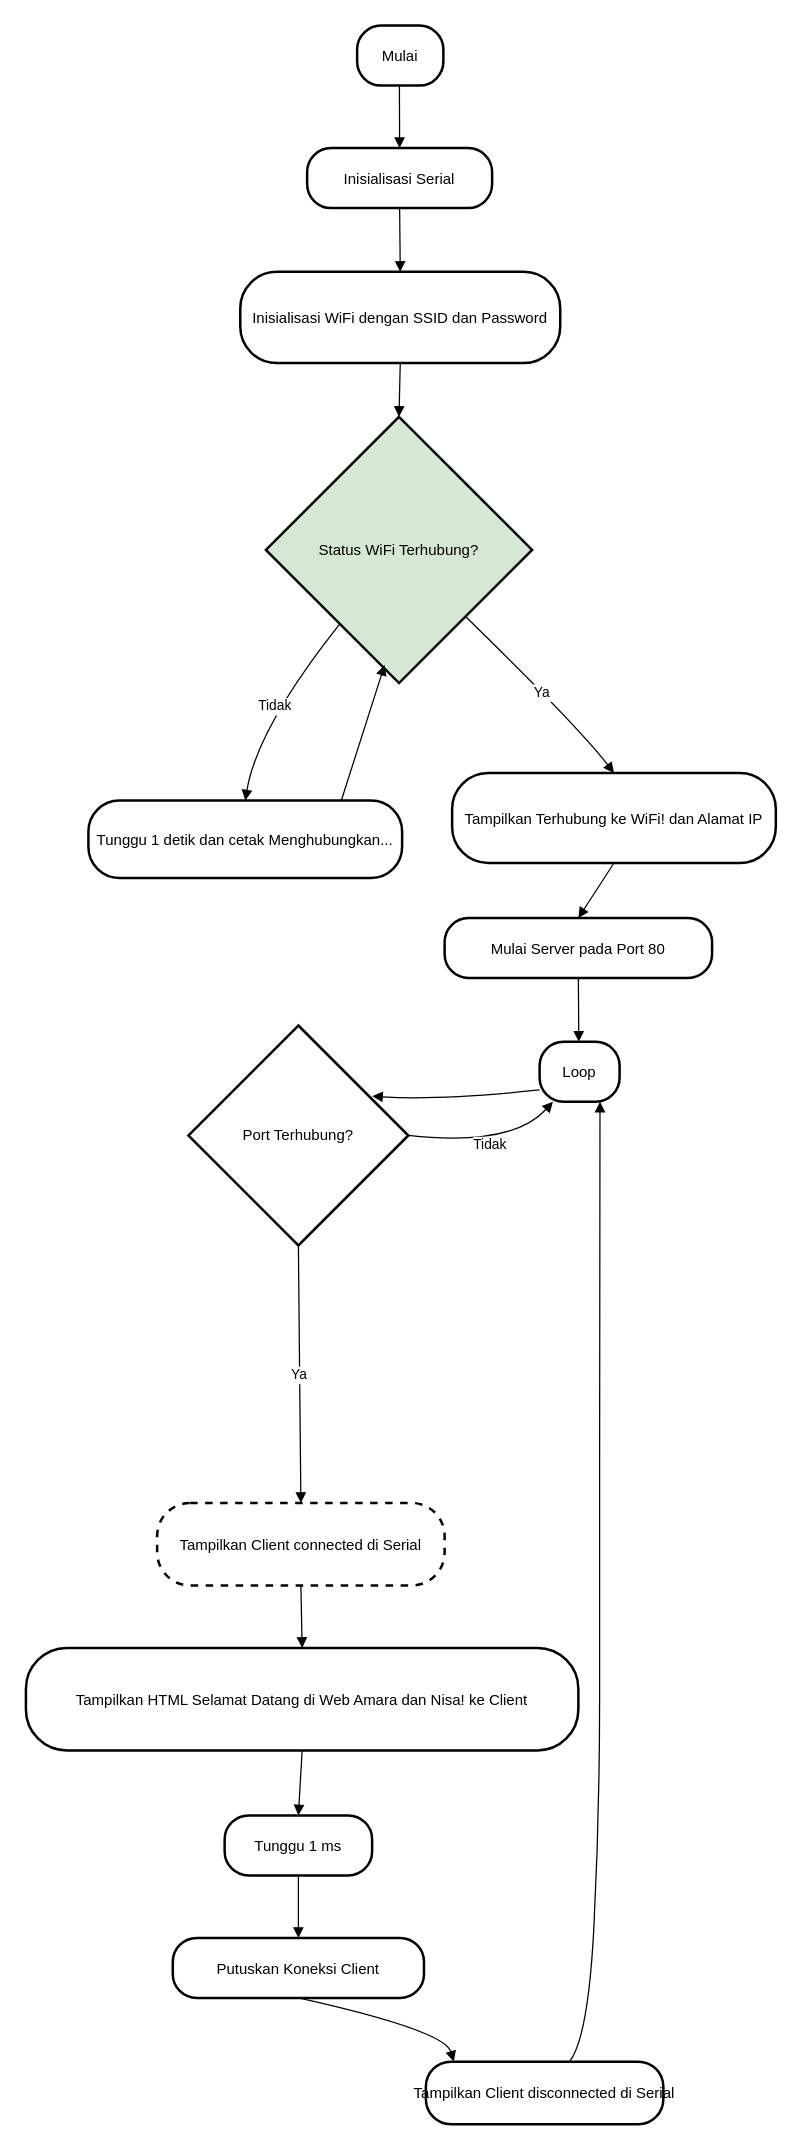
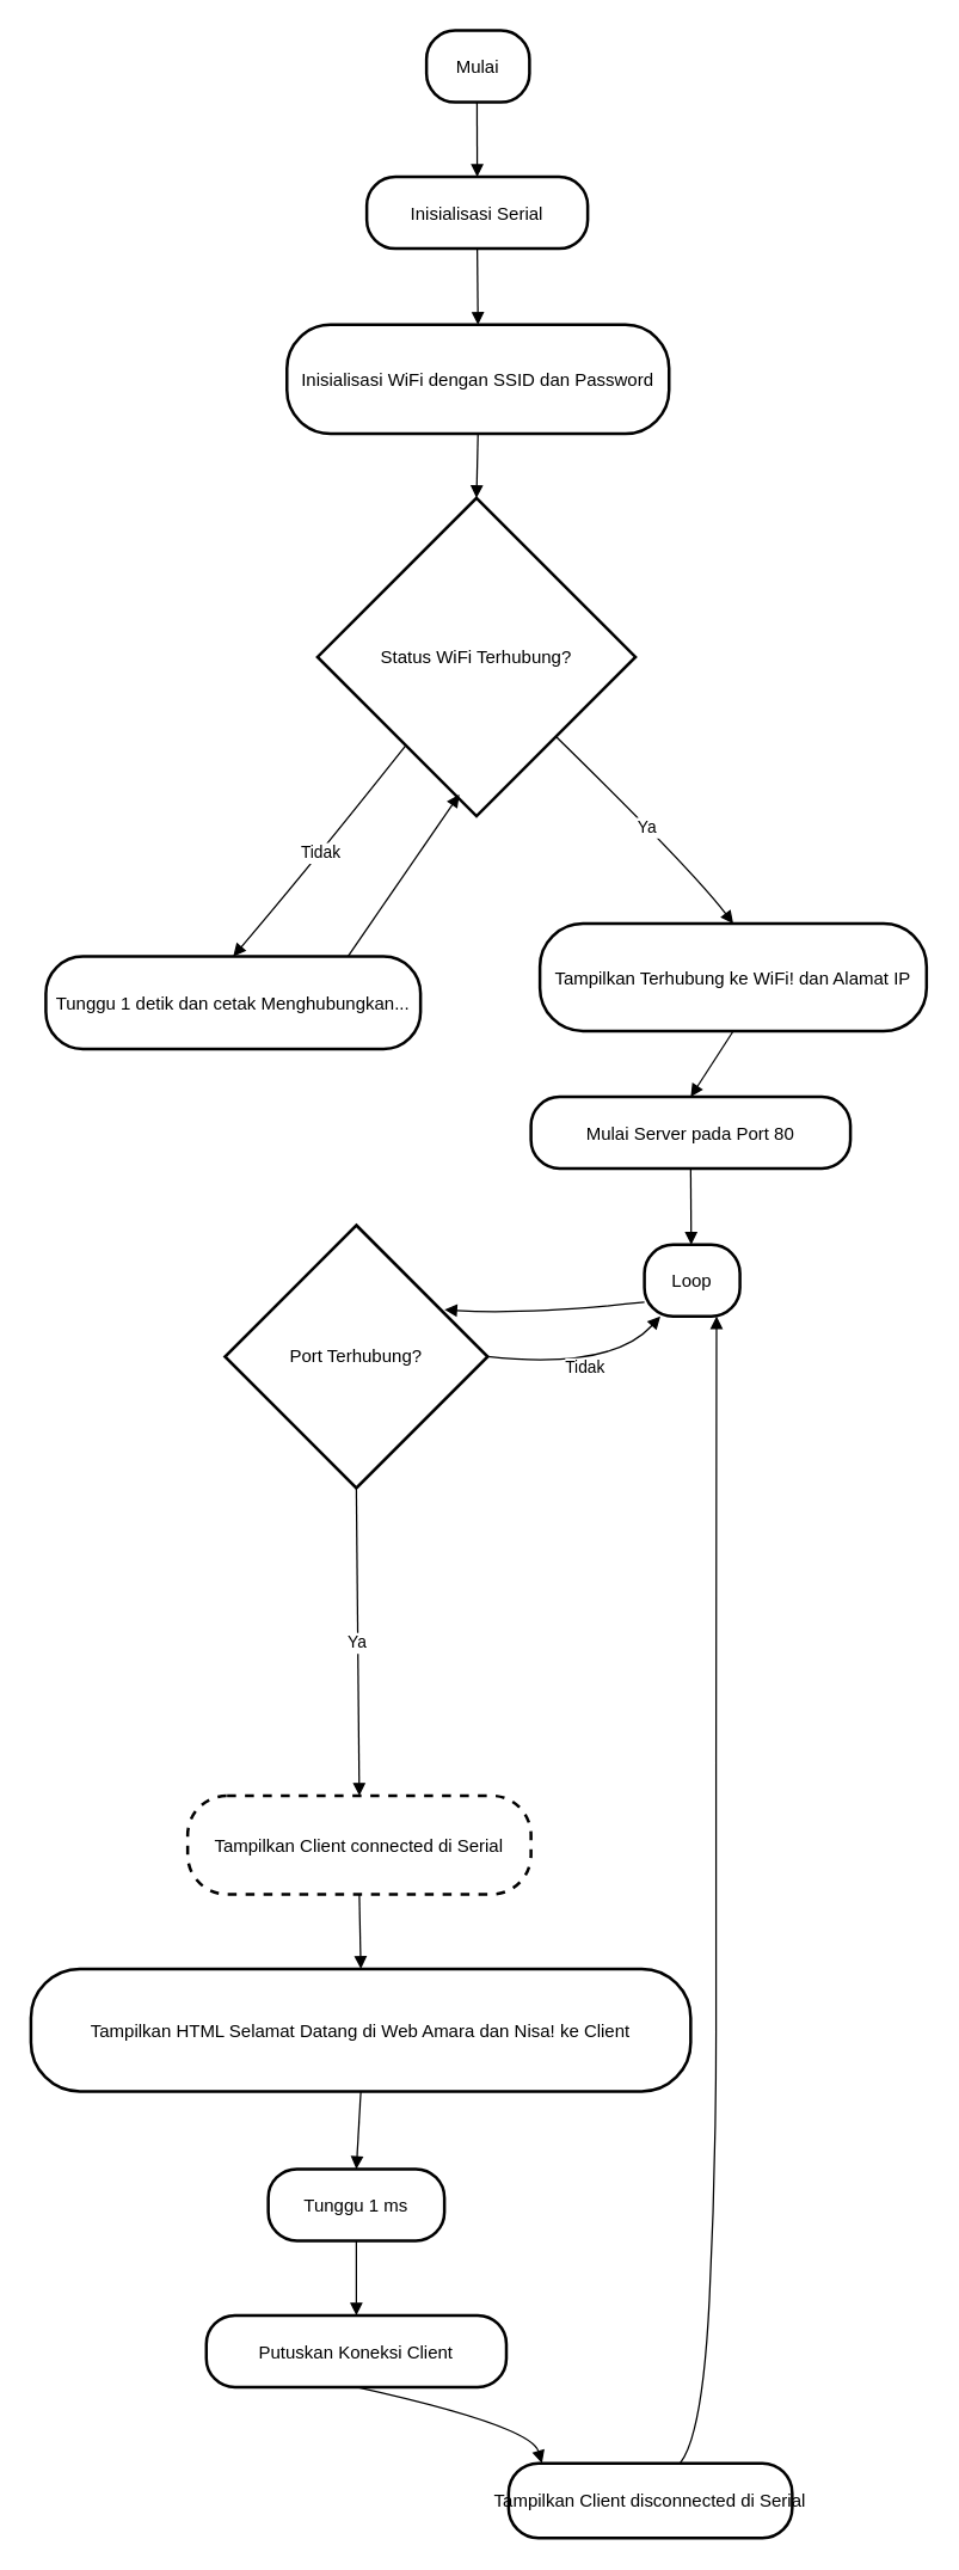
  <mxCell id="0" />
  <mxCell id="1" parent="0" />
  <mxCell id="2" value="Mulai" style="rounded=1;arcSize=40;strokeWidth=2" vertex="1" parent="1"><mxGeometry x="285" y="20" width="69" height="48" as="geometry" /></mxCell>
  <mxCell id="3" value="Inisialisasi Serial" style="rounded=1;arcSize=40;strokeWidth=2" vertex="1" parent="1"><mxGeometry x="245" y="118" width="148" height="48" as="geometry" /></mxCell>
  <mxCell id="4" value="Inisialisasi WiFi dengan SSID dan Password" style="rounded=1;arcSize=40;strokeWidth=2" vertex="1" parent="1"><mxGeometry x="191.5" y="217" width="256" height="73" as="geometry" /></mxCell>
- <mxCell id="5" value="Status WiFi Terhubung?" style="rhombus;strokeWidth=2;whiteSpace=wrap;fillColor=#d5e8d4;" vertex="1" parent="1"><mxGeometry x="212" y="333" width="213" height="213" as="geometry" /></mxCell>
- <mxCell id="6" value="Tunggu 1 detik dan cetak Menghubungkan..." style="rounded=1;arcSize=40;strokeWidth=2" vertex="1" parent="1"><mxGeometry x="70" y="640" width="251" height="62" as="geometry" /></mxCell>
+ <mxCell id="5" value="Status WiFi Terhubung?" style="rhombus;strokeWidth=2;whiteSpace=wrap;" vertex="1" parent="1"><mxGeometry x="212" y="333" width="213" height="213" as="geometry" /></mxCell>
+ <mxCell id="6" value="Tunggu 1 detik dan cetak Menghubungkan..." style="rounded=1;arcSize=40;strokeWidth=2" vertex="1" parent="1"><mxGeometry x="30" y="640" width="251" height="62" as="geometry" /></mxCell>
  <mxCell id="7" value="Tampilkan Terhubung ke WiFi! dan Alamat IP" style="rounded=1;arcSize=40;strokeWidth=2" vertex="1" parent="1"><mxGeometry x="361" y="618" width="259" height="72" as="geometry" /></mxCell>
  <mxCell id="8" value="Mulai Server pada Port 80" style="rounded=1;arcSize=40;strokeWidth=2" vertex="1" parent="1"><mxGeometry x="355" y="734" width="214" height="48" as="geometry" /></mxCell>
  <mxCell id="9" value="Loop" style="rounded=1;arcSize=40;strokeWidth=2" vertex="1" parent="1"><mxGeometry x="431" y="833" width="64" height="48" as="geometry" /></mxCell>
  <mxCell id="10" value="Port Terhubung?" style="rhombus;strokeWidth=2;whiteSpace=wrap;" vertex="1" parent="1"><mxGeometry x="150" y="820" width="176" height="176" as="geometry" /></mxCell>
  <mxCell id="11" value="Tampilkan Client connected di Serial" style="rounded=1;arcSize=40;strokeWidth=2;dashed=1;" vertex="1" parent="1"><mxGeometry x="125" y="1202" width="230" height="66" as="geometry" /></mxCell>
  <mxCell id="12" value="Tampilkan HTML Selamat Datang di Web Amara dan Nisa! ke Client" style="rounded=1;arcSize=40;strokeWidth=2" vertex="1" parent="1"><mxGeometry x="20" y="1318" width="442" height="82" as="geometry" /></mxCell>
  <mxCell id="13" value="Tunggu 1 ms" style="rounded=1;arcSize=40;strokeWidth=2" vertex="1" parent="1"><mxGeometry x="179" y="1452" width="118" height="48" as="geometry" /></mxCell>
  <mxCell id="14" value="Putuskan Koneksi Client" style="rounded=1;arcSize=40;strokeWidth=2" vertex="1" parent="1"><mxGeometry x="137.5" y="1550" width="201" height="48" as="geometry" /></mxCell>
  <mxCell id="15" value="Tampilkan Client disconnected di Serial" style="rounded=1;arcSize=40;strokeWidth=2" vertex="1" parent="1"><mxGeometry x="340" y="1649" width="190" height="50" as="geometry" /></mxCell>
  <mxCell id="16" value="" style="curved=1;startArrow=none;endArrow=block;exitX=0.49;exitY=1.01;entryX=0.5;entryY=0.01;rounded=0;" edge="1" parent="1" source="2" target="3"><mxGeometry relative="1" as="geometry"><Array as="points" /></mxGeometry></mxCell>
  <mxCell id="17" value="" style="curved=1;startArrow=none;endArrow=block;exitX=0.5;exitY=1.02;entryX=0.5;entryY=0;rounded=0;" edge="1" parent="1" source="3" target="4"><mxGeometry relative="1" as="geometry"><Array as="points" /></mxGeometry></mxCell>
  <mxCell id="18" value="" style="curved=1;startArrow=none;endArrow=block;exitX=0.5;exitY=1;entryX=0.5;entryY=0;rounded=0;" edge="1" parent="1" source="4" target="5"><mxGeometry relative="1" as="geometry"><Array as="points" /></mxGeometry></mxCell>
  <mxCell id="19" value="Tidak" style="curved=1;startArrow=none;endArrow=block;exitX=0.1;exitY=1;entryX=0.5;entryY=0.01;rounded=0;" edge="1" parent="1" source="5" target="6"><mxGeometry relative="1" as="geometry"><Array as="points"><mxPoint x="205" y="582" /></Array></mxGeometry></mxCell>
  <mxCell id="20" value="" style="curved=1;startArrow=none;endArrow=block;exitX=0.8;exitY=0.01;rounded=0;entryX=0.446;entryY=0.932;entryDx=0;entryDy=0;entryPerimeter=0;" edge="1" parent="1" source="6" target="5"><mxGeometry relative="1" as="geometry"><Array as="points" /><mxPoint x="300" y="550" as="targetPoint" /></mxGeometry></mxCell>
  <mxCell id="21" value="Ya" style="curved=1;startArrow=none;endArrow=block;exitX=1;exitY=1;entryX=0.5;entryY=0.01;rounded=0;" edge="1" parent="1" source="5" target="7"><mxGeometry relative="1" as="geometry"><Array as="points"><mxPoint x="463" y="582" /></Array></mxGeometry></mxCell>
  <mxCell id="22" value="" style="curved=1;startArrow=none;endArrow=block;exitX=0.5;exitY=1.01;entryX=0.5;entryY=0.01;rounded=0;" edge="1" parent="1" source="7" target="8"><mxGeometry relative="1" as="geometry"><Array as="points" /></mxGeometry></mxCell>
  <mxCell id="23" value="" style="curved=1;startArrow=none;endArrow=block;exitX=0.5;exitY=1.02;entryX=0.49;entryY=0;rounded=0;" edge="1" parent="1" source="8" target="9"><mxGeometry relative="1" as="geometry"><Array as="points" /></mxGeometry></mxCell>
  <mxCell id="24" value="" style="curved=1;startArrow=none;endArrow=block;exitX=-0.01;exitY=0.81;rounded=0;entryX=0.835;entryY=0.321;entryDx=0;entryDy=0;entryPerimeter=0;" edge="1" parent="1" source="9" target="10"><mxGeometry relative="1" as="geometry"><Array as="points"><mxPoint x="350" y="880" /></Array><mxPoint x="310" y="880" as="targetPoint" /></mxGeometry></mxCell>
  <mxCell id="25" value="Tidak" style="curved=1;startArrow=none;endArrow=block;exitX=1;exitY=0.5;entryX=0.16;entryY=1.01;rounded=0;exitDx=0;exitDy=0;" edge="1" parent="1" source="10" target="9"><mxGeometry relative="1" as="geometry"><Array as="points"><mxPoint x="409" y="917" /></Array></mxGeometry></mxCell>
  <mxCell id="26" value="Ya" style="curved=1;startArrow=none;endArrow=block;exitX=0.5;exitY=1;entryX=0.5;entryY=0;rounded=0;" edge="1" parent="1" source="10" target="11"><mxGeometry relative="1" as="geometry"><Array as="points" /></mxGeometry></mxCell>
  <mxCell id="27" value="" style="curved=1;startArrow=none;endArrow=block;exitX=0.5;exitY=1;entryX=0.5;entryY=0;rounded=0;" edge="1" parent="1" source="11" target="12"><mxGeometry relative="1" as="geometry"><Array as="points" /></mxGeometry></mxCell>
  <mxCell id="28" value="" style="curved=1;startArrow=none;endArrow=block;exitX=0.5;exitY=1;entryX=0.5;entryY=0;rounded=0;" edge="1" parent="1" source="12" target="13"><mxGeometry relative="1" as="geometry"><Array as="points" /></mxGeometry></mxCell>
  <mxCell id="29" value="" style="curved=1;startArrow=none;endArrow=block;exitX=0.5;exitY=1;entryX=0.5;entryY=0;rounded=0;" edge="1" parent="1" source="13" target="14"><mxGeometry relative="1" as="geometry"><Array as="points" /></mxGeometry></mxCell>
  <mxCell id="30" value="" style="curved=1;startArrow=none;endArrow=block;exitX=0.5;exitY=1.01;entryX=0.11;entryY=-0.01;rounded=0;" edge="1" parent="1" source="14" target="15"><mxGeometry relative="1" as="geometry"><Array as="points"><mxPoint x="355" y="1624" /></Array></mxGeometry></mxCell>
  <mxCell id="31" value="" style="curved=1;startArrow=none;endArrow=block;entryX=0.76;entryY=1.01;rounded=0;" edge="1" parent="1" source="15" target="9"><mxGeometry relative="1" as="geometry"><Array as="points"><mxPoint x="470" y="1630" /><mxPoint x="479" y="1450" /><mxPoint x="479" y="1270" /><mxPoint x="479" y="1090" /></Array></mxGeometry></mxCell>
